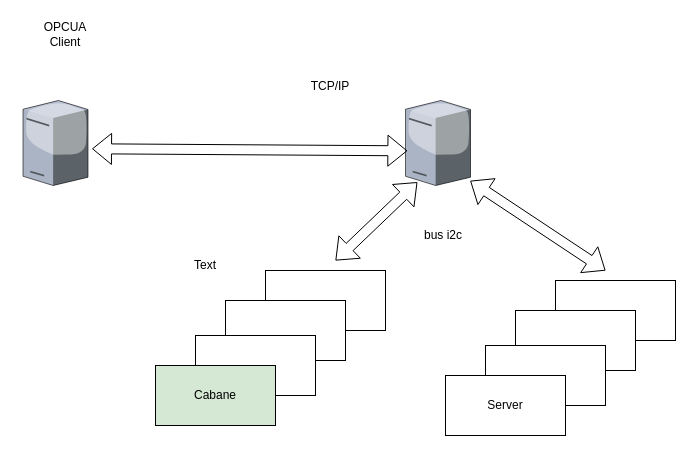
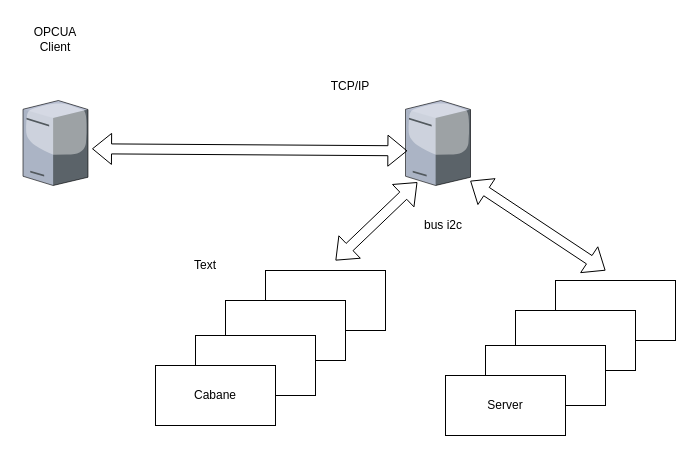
  <mxCell id="0" />
  <mxCell id="1" parent="0" />
  <mxCell id="2" value="" style="verticalLabelPosition=bottom;aspect=fixed;html=1;verticalAlign=top;strokeColor=none;shape=mxgraph.citrix.tower_server;rounded=0;shadow=0;comic=0;fontFamily=Verdana;" parent="1" vertex="1"><mxGeometry x="22.5" y="100" width="65" height="85" as="geometry" /></mxCell>
  <mxCell id="3" value="" style="verticalLabelPosition=bottom;aspect=fixed;html=1;verticalAlign=top;strokeColor=none;shape=mxgraph.citrix.tower_server;rounded=0;shadow=0;comic=0;fontFamily=Verdana;" parent="1" vertex="1"><mxGeometry x="405" y="100" width="65" height="85" as="geometry" /></mxCell>
- <mxCell id="4" value="OPCUA Client" style="text;html=1;align=center;verticalAlign=middle;whiteSpace=wrap;rounded=0;" vertex="1" parent="1"><mxGeometry x="30" y="15" width="70" height="37" as="geometry" /></mxCell>
+ <mxCell id="4" value="OPCUA Client" style="text;html=1;align=center;verticalAlign=middle;whiteSpace=wrap;rounded=0;" vertex="1" parent="1"><mxGeometry x="20" y="20" width="70" height="37" as="geometry" /></mxCell>
  <mxCell id="5" value="" style="shape=flexArrow;endArrow=classic;startArrow=classic;html=1;rounded=0;exitX=1.062;exitY=0.568;exitDx=0;exitDy=0;exitPerimeter=0;entryX=0.029;entryY=0.592;entryDx=0;entryDy=0;entryPerimeter=0;" edge="1" parent="1" source="2" target="3"><mxGeometry width="100" height="100" relative="1" as="geometry"><mxPoint x="675" y="290" as="sourcePoint" /><mxPoint x="775" y="190" as="targetPoint" /></mxGeometry></mxCell>
- <mxCell id="6" value="TCP/IP" style="text;html=1;align=center;verticalAlign=middle;whiteSpace=wrap;rounded=0;" vertex="1" parent="1"><mxGeometry x="295" y="67" width="70" height="37" as="geometry" /></mxCell>
+ <mxCell id="6" value="TCP/IP" style="text;html=1;align=center;verticalAlign=middle;whiteSpace=wrap;rounded=0;" vertex="1" parent="1"><mxGeometry x="315" y="67" width="70" height="37" as="geometry" /></mxCell>
  <mxCell id="7" value="" style="rounded=0;whiteSpace=wrap;html=1;" vertex="1" parent="1"><mxGeometry x="265" y="270" width="120" height="60" as="geometry" /></mxCell>
  <mxCell id="8" value="" style="rounded=0;whiteSpace=wrap;html=1;" vertex="1" parent="1"><mxGeometry x="225" y="300" width="120" height="60" as="geometry" /></mxCell>
  <mxCell id="9" value="" style="rounded=0;whiteSpace=wrap;html=1;" vertex="1" parent="1"><mxGeometry x="195" y="335" width="120" height="60" as="geometry" /></mxCell>
- <mxCell id="10" value="Cabane" style="rounded=0;whiteSpace=wrap;html=1;fillColor=#d5e8d4;" vertex="1" parent="1"><mxGeometry x="155" y="365" width="120" height="60" as="geometry" /></mxCell>
+ <mxCell id="10" value="Cabane" style="rounded=0;whiteSpace=wrap;html=1;" vertex="1" parent="1"><mxGeometry x="155" y="365" width="120" height="60" as="geometry" /></mxCell>
  <mxCell id="11" value="" style="rounded=0;whiteSpace=wrap;html=1;" vertex="1" parent="1"><mxGeometry x="555" y="280" width="120" height="60" as="geometry" /></mxCell>
  <mxCell id="12" value="" style="rounded=0;whiteSpace=wrap;html=1;" vertex="1" parent="1"><mxGeometry x="515" y="310" width="120" height="60" as="geometry" /></mxCell>
  <mxCell id="13" value="" style="rounded=0;whiteSpace=wrap;html=1;" vertex="1" parent="1"><mxGeometry x="485" y="345" width="120" height="60" as="geometry" /></mxCell>
  <mxCell id="14" value="Server" style="rounded=0;whiteSpace=wrap;html=1;" vertex="1" parent="1"><mxGeometry x="445" y="375" width="120" height="60" as="geometry" /></mxCell>
  <mxCell id="15" value="Text" style="text;html=1;align=center;verticalAlign=middle;whiteSpace=wrap;rounded=0;" vertex="1" parent="1"><mxGeometry x="175" y="250" width="60" height="30" as="geometry" /></mxCell>
  <mxCell id="16" value="" style="shape=flexArrow;endArrow=classic;startArrow=classic;html=1;rounded=0;entryX=0.182;entryY=0.961;entryDx=0;entryDy=0;entryPerimeter=0;" edge="1" parent="1" target="3"><mxGeometry width="100" height="100" relative="1" as="geometry"><mxPoint x="335" y="260" as="sourcePoint" /><mxPoint x="255" y="190" as="targetPoint" /></mxGeometry></mxCell>
  <mxCell id="17" value="" style="shape=flexArrow;endArrow=classic;startArrow=classic;html=1;rounded=0;entryX=0.996;entryY=0.945;entryDx=0;entryDy=0;entryPerimeter=0;" edge="1" parent="1" target="3"><mxGeometry width="100" height="100" relative="1" as="geometry"><mxPoint x="605" y="270" as="sourcePoint" /><mxPoint x="427" y="192" as="targetPoint" /></mxGeometry></mxCell>
- <mxCell id="18" value="bus i2c" style="text;html=1;align=center;verticalAlign=middle;whiteSpace=wrap;rounded=0;" vertex="1" parent="1"><mxGeometry x="412.5" y="220" width="60" height="30" as="geometry" /></mxCell>
+ <mxCell id="18" value="bus i2c" style="text;html=1;align=center;verticalAlign=middle;whiteSpace=wrap;rounded=0;" vertex="1" parent="1"><mxGeometry x="412.5" y="210" width="60" height="30" as="geometry" /></mxCell>
